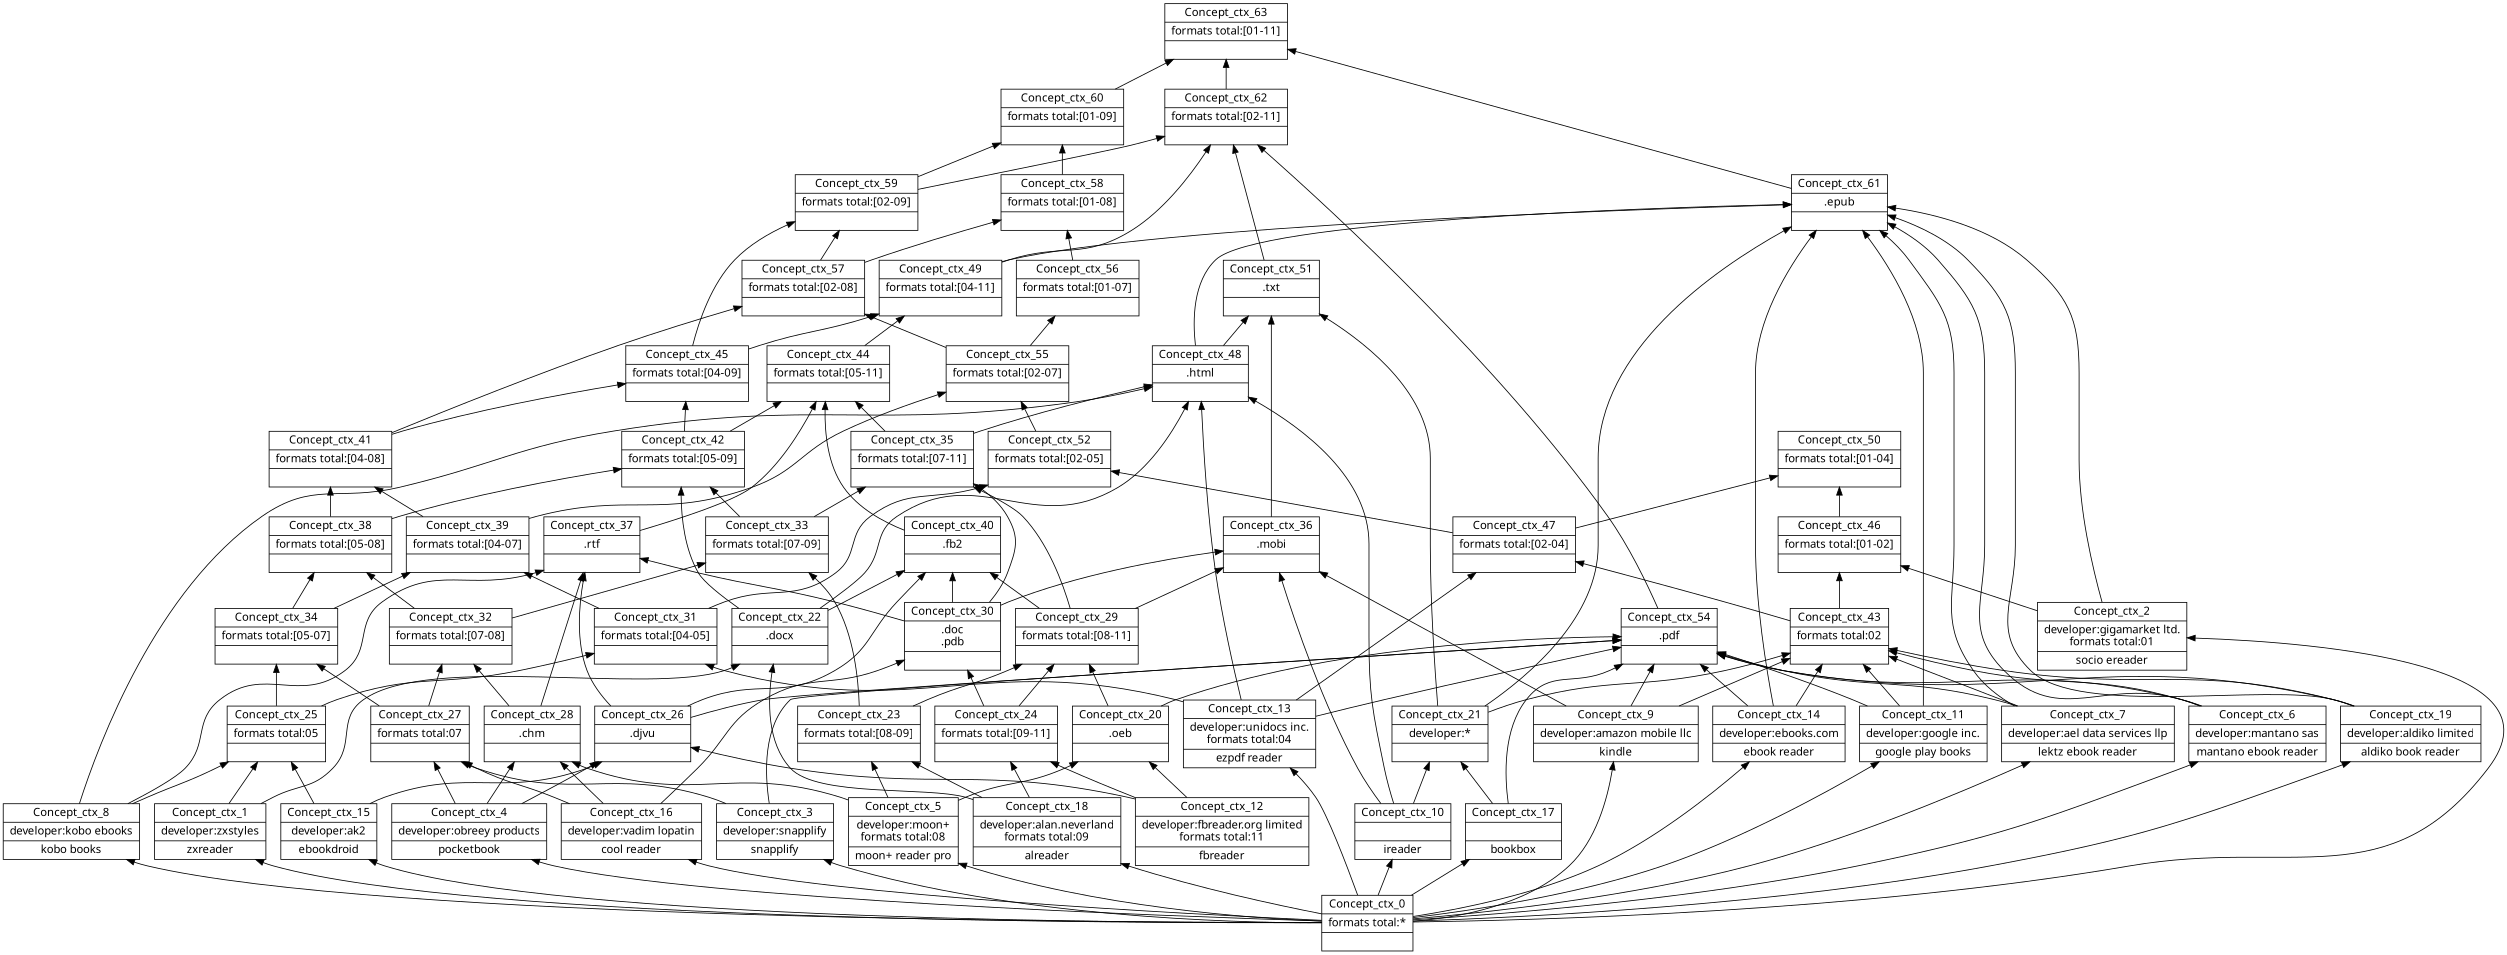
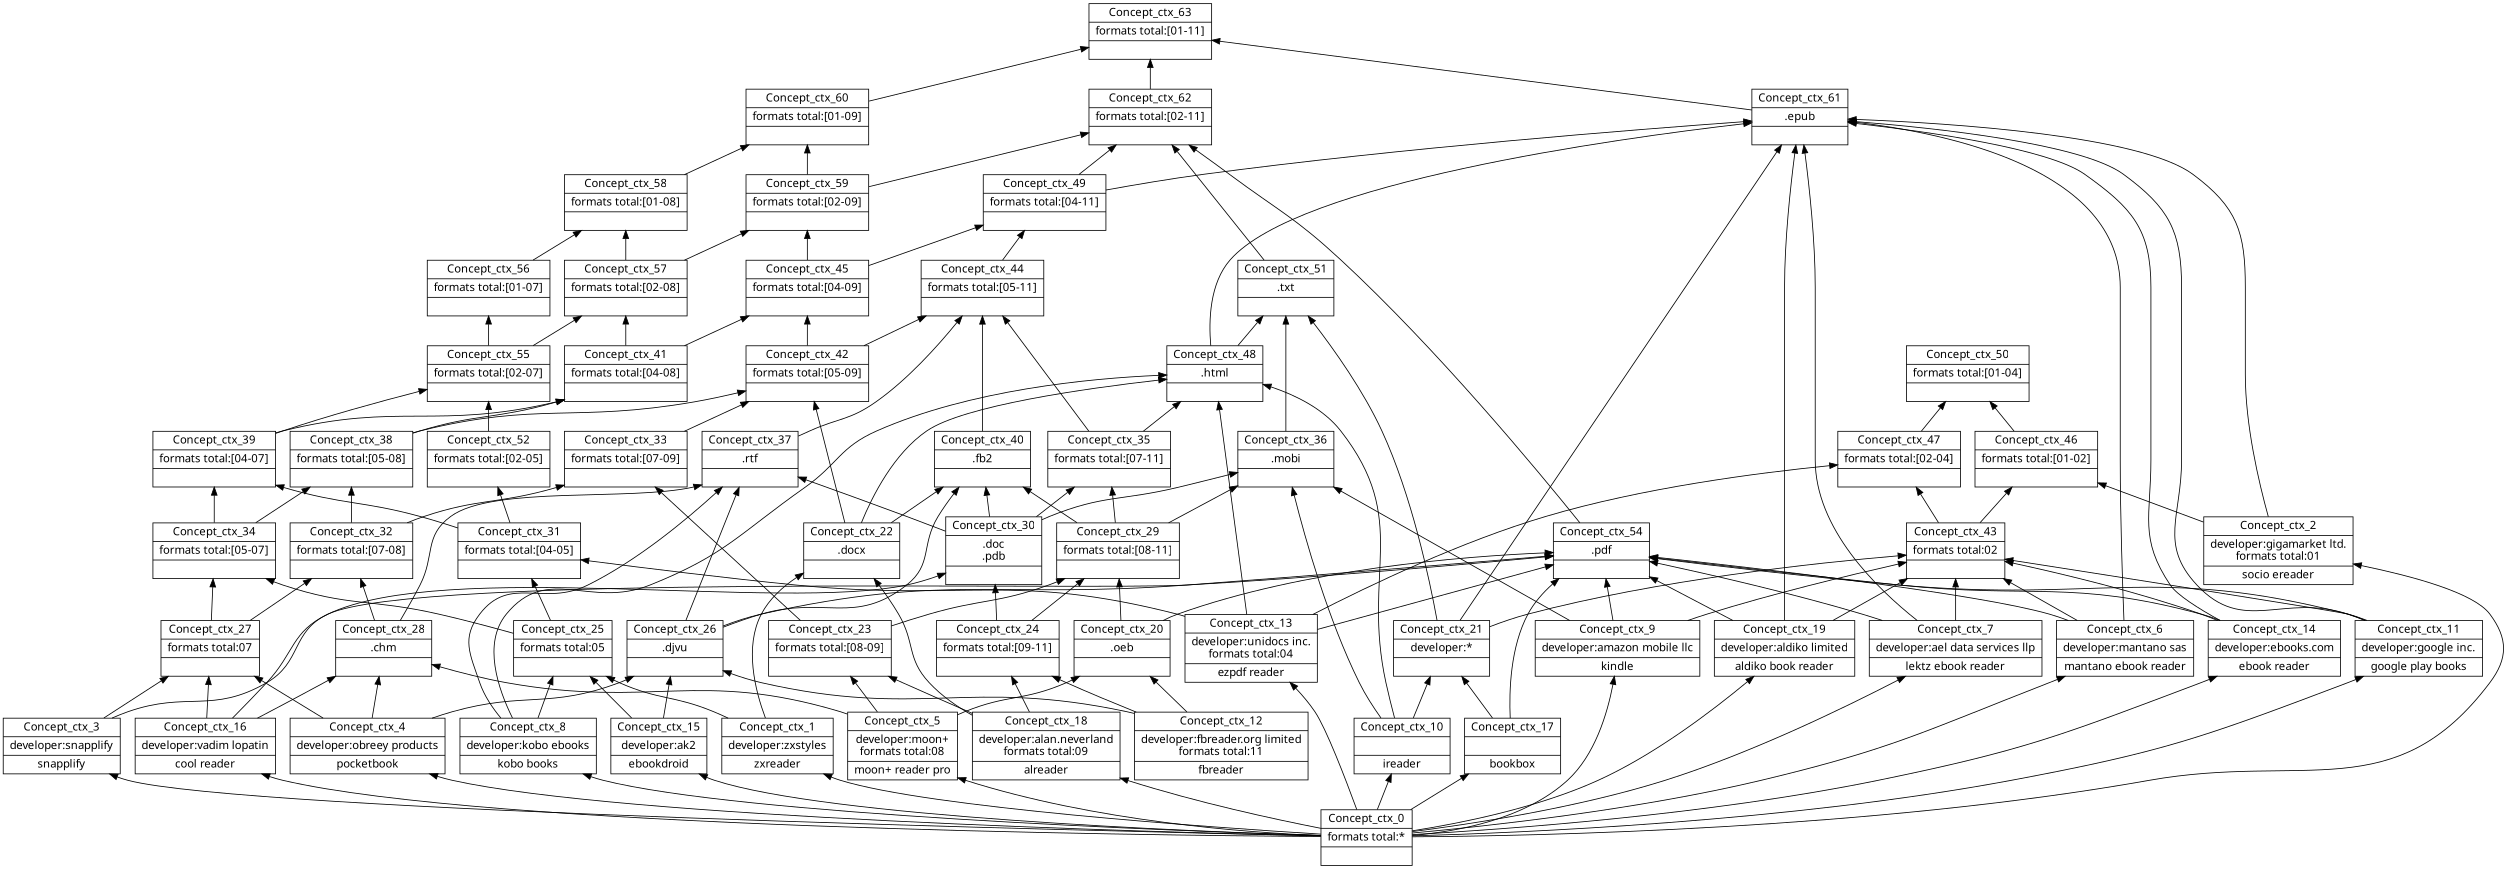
  digraph {
    fontname="Noto Sans"
    rankdir=BT
    node [fontname="Noto Sans" shape=record]
    edge [fontname="Noto Sans"]
    n1 [label="{Concept_ctx_5|developer:moon+\nformats total:08\n|moon+ reader pro\n}"]
    n2 [label="{Concept_ctx_20|.oeb\n|}"]
    n3 [label="{Concept_ctx_23|formats total:[08-09]\n|}"]
    n4 [label="{Concept_ctx_28|.chm\n|}"]
    n5 [label="{Concept_ctx_16|developer:vadim lopatin\n|cool reader\n}"]
    n6 [label="{Concept_ctx_30|.doc\n.pdb\n|}"]
    n7 [label="{Concept_ctx_27|formats total:07\n|}"]
    n8 [label="{Concept_ctx_4|developer:obreey products\n|pocketbook\n}"]
    n9 [label="{Concept_ctx_26|.djvu\n|}"]
    n10 [label="{Concept_ctx_18|developer:alan.neverland\nformats total:09\n|alreader\n}"]
    n11 [label="{Concept_ctx_22|.docx\n|}"]
    n12 [label="{Concept_ctx_24|formats total:[09-11]\n|}"]
    n13 [label="{Concept_ctx_19|developer:aldiko limited\n|aldiko book reader\n}"]
    n14 [label="{Concept_ctx_43|formats total:02\n|}"]
    n15 [label="{Concept_ctx_54|.pdf\n|}"]
    n16 [label="{Concept_ctx_61|.epub\n|}"]
    n17 [label="{Concept_ctx_10||ireader\n}"]
    n18 [label="{Concept_ctx_21|developer:*\n|}"]
    n19 [label="{Concept_ctx_36|.mobi\n|}"]
    n20 [label="{Concept_ctx_48|.html\n|}"]
    n21 [label="{Concept_ctx_17||bookbox\n}"]
    n22 [label="{Concept_ctx_15|developer:ak2\n|ebookdroid\n}"]
    n23 [label="{Concept_ctx_25|formats total:05\n|}"]
    n24 [label="{Concept_ctx_14|developer:ebooks.com\n|ebook reader\n}"]
    n25 [label="{Concept_ctx_13|developer:unidocs inc.\nformats total:04\n|ezpdf reader\n}"]
    n26 [label="{Concept_ctx_31|formats total:[04-05]\n|}"]
    n27 [label="{Concept_ctx_47|formats total:[02-04]\n|}"]
    n28 [label="{Concept_ctx_11|developer:google inc.\n|google play books\n}"]
    n29 [label="{Concept_ctx_9|developer:amazon mobile llc\n|kindle\n}"]
    n30 [label="{Concept_ctx_8|developer:kobo ebooks\n|kobo books\n}"]
    n31 [label="{Concept_ctx_37|.rtf\n|}"]
    n32 [label="{Concept_ctx_7|developer:ael data services llp\n|lektz ebook reader\n}"]
    n33 [label="{Concept_ctx_6|developer:mantano sas\n|mantano ebook reader\n}"]
    n34 [label="{Concept_ctx_3|developer:snapplify\n|snapplify\n}"]
    n35 [label="{Concept_ctx_2|developer:gigamarket ltd.\nformats total:01\n|socio ereader\n}"]
    n36 [label="{Concept_ctx_46|formats total:[01-02]\n|}"]
    n37 [label="{Concept_ctx_1|developer:zxstyles\n|zxreader\n}"]
    n38 [label="{Concept_ctx_12|developer:fbreader.org limited\nformats total:11\n|fbreader\n}"]
    n39 [label="{Concept_ctx_29|formats total:[08-11]\n|}"]
    n40 [label="{Concept_ctx_40|.fb2\n|}"]
    n41 [label="{Concept_ctx_42|formats total:[05-09]\n|}"]
    n42 [label="{Concept_ctx_51|.txt\n|}"]
    n43 [label="{Concept_ctx_33|formats total:[07-09]\n|}"]
    n44 [label="{Concept_ctx_32|formats total:[07-08]\n|}"]
    n45 [label="{Concept_ctx_35|formats total:[07-11]\n|}"]
    n46 [label="{Concept_ctx_34|formats total:[05-07]\n|}"]
    n47 [label="{Concept_ctx_39|formats total:[04-07]\n|}"]
    n48 [label="{Concept_ctx_52|formats total:[02-05]\n|}"]
    n49 [label="{Concept_ctx_38|formats total:[05-08]\n|}"]
    n50 [label="{Concept_ctx_44|formats total:[05-11]\n|}"]
    n51 [label="{Concept_ctx_41|formats total:[04-08]\n|}"]
    n52 [label="{Concept_ctx_55|formats total:[02-07]\n|}"]
    n53 [label="{Concept_ctx_45|formats total:[04-09]\n|}"]
    n54 [label="{Concept_ctx_57|formats total:[02-08]\n|}"]
    n55 [label="{Concept_ctx_50|formats total:[01-04]\n|}"]
    n56 [label="{Concept_ctx_49|formats total:[04-11]\n|}"]
    n57 [label="{Concept_ctx_59|formats total:[02-09]\n|}"]
    n58 [label="{Concept_ctx_62|formats total:[02-11]\n|}"]
    n59 [label="{Concept_ctx_56|formats total:[01-07]\n|}"]
    n60 [label="{Concept_ctx_58|formats total:[01-08]\n|}"]
    n61 [label="{Concept_ctx_60|formats total:[01-09]\n|}"]
    n62 [label="{Concept_ctx_63|formats total:[01-11]\n|}"]
    n63 [label="{Concept_ctx_0|formats total:*\n|}"]
    subgraph sub_1 {
      label=ctx
      n1
      n2
      n3
      n4
      n5
      n6
      n7
      n8
      n9
      n10
      n11
      n12
      n13
      n14
      n15
      n16
      n17
      n18
      n19
      n20
      n21
      n22
      n23
      n24
      n25
      n26
      n27
      n28
      n29
      n30
      n31
      n32
      n33
      n34
      n35
      n36
      n37
      n38
      n39
      n40
      n41
      n42
      n43
      n44
      n45
      n46
      n47
      n48
      n49
      n50
      n51
      n52
      n53
      n54
      n55
      n56
      n57
      n58
      n59
      n60
      n61
      n62
      n63
    }
    n1 -> n2
    n1 -> n3
    n1 -> n4
    n2 -> n15
    n2 -> n39
    n3 -> n39
    n3 -> n43
    n4 -> n31
    n4 -> n44
    n5 -> n4
    n5 -> n6
    n5 -> n7
    n6 -> n19
    n6 -> n31
    n6 -> n40
    n6 -> n45
    n7 -> n44
    n7 -> n46
    n8 -> n4
    n8 -> n7
    n8 -> n9
    n9 -> n15
    n9 -> n31
    n9 -> n40
    n10 -> n3
    n10 -> n11
    n10 -> n12
    n11 -> n20
    n11 -> n40
    n11 -> n41
    n12 -> n6
    n12 -> n39
    n13 -> n14
    n13 -> n15
    n13 -> n16
    n14 -> n27
    n14 -> n36
    n15 -> n58
    n16 -> n62
    n17 -> n18
    n17 -> n19
    n17 -> n20
    n18 -> n14
    n18 -> n16
    n18 -> n42
    n19 -> n42
    n20 -> n16
    n20 -> n42
    n21 -> n15
    n21 -> n18
    n22 -> n9
    n22 -> n23
    n23 -> n26
    n23 -> n46
    n24 -> n14
    n24 -> n15
    n24 -> n16
    n25 -> n15
    n25 -> n20
    n25 -> n26
    n25 -> n27
    n26 -> n47
    n26 -> n48
-   n27 -> n48
    n27 -> n55
    n28 -> n14
    n28 -> n15
    n28 -> n16
    n29 -> n14
    n29 -> n15
    n29 -> n19
    n30 -> n20
    n30 -> n23
    n30 -> n31
    n31 -> n50
    n32 -> n14
    n32 -> n15
    n32 -> n16
    n33 -> n14
    n33 -> n15
    n33 -> n16
    n34 -> n7
    n34 -> n15
    n35 -> n16
    n35 -> n36
    n36 -> n55
    n37 -> n11
    n37 -> n23
    n38 -> n2
    n38 -> n9
    n38 -> n12
    n39 -> n19
    n39 -> n40
    n39 -> n45
    n40 -> n50
    n41 -> n50
    n41 -> n53
    n42 -> n58
    n43 -> n41
-   n43 -> n45
    n44 -> n43
    n44 -> n49
    n45 -> n20
    n45 -> n50
    n46 -> n47
    n46 -> n49
    n47 -> n51
    n47 -> n52
    n48 -> n52
    n49 -> n41
    n49 -> n51
    n50 -> n56
    n51 -> n53
    n51 -> n54
    n52 -> n54
    n52 -> n59
    n53 -> n56
    n53 -> n57
    n54 -> n57
    n54 -> n60
    n56 -> n16
    n56 -> n58
    n57 -> n58
    n57 -> n61
    n58 -> n62
    n59 -> n60
    n60 -> n61
    n61 -> n62
    n63 -> n1
    n63 -> n5
    n63 -> n8
    n63 -> n10
    n63 -> n13
    n63 -> n17
    n63 -> n21
    n63 -> n22
    n63 -> n24
    n63 -> n25
    n63 -> n28
    n63 -> n29
    n63 -> n30
    n63 -> n32
    n63 -> n33
    n63 -> n34
    n63 -> n35
    n63 -> n37
  }
